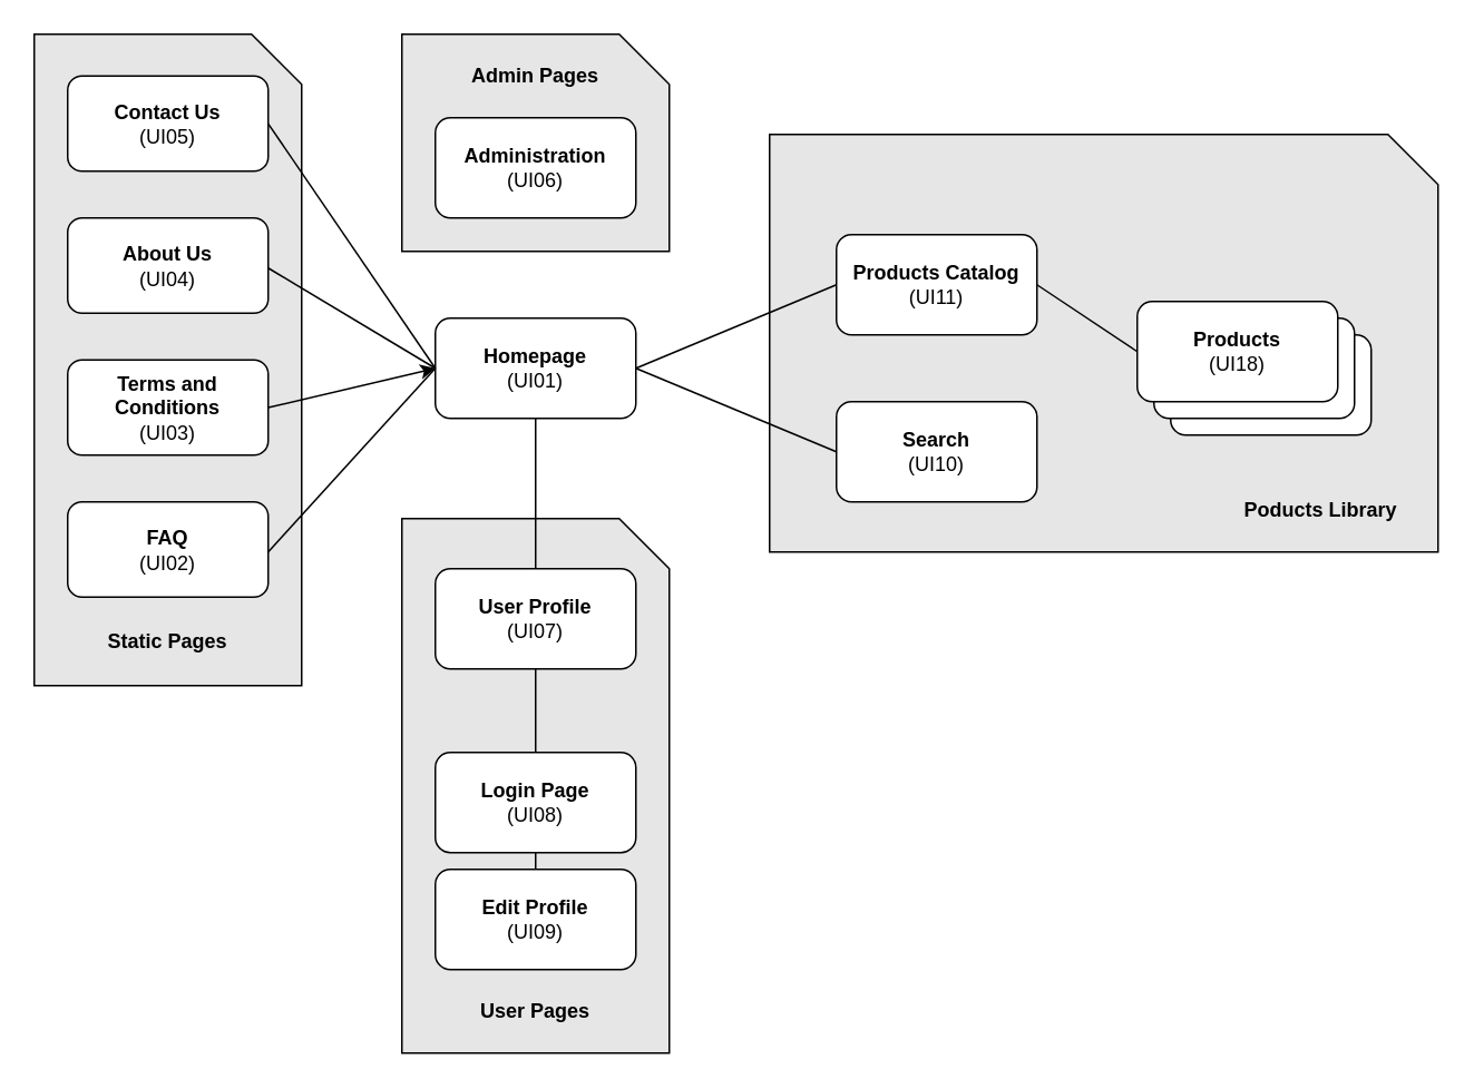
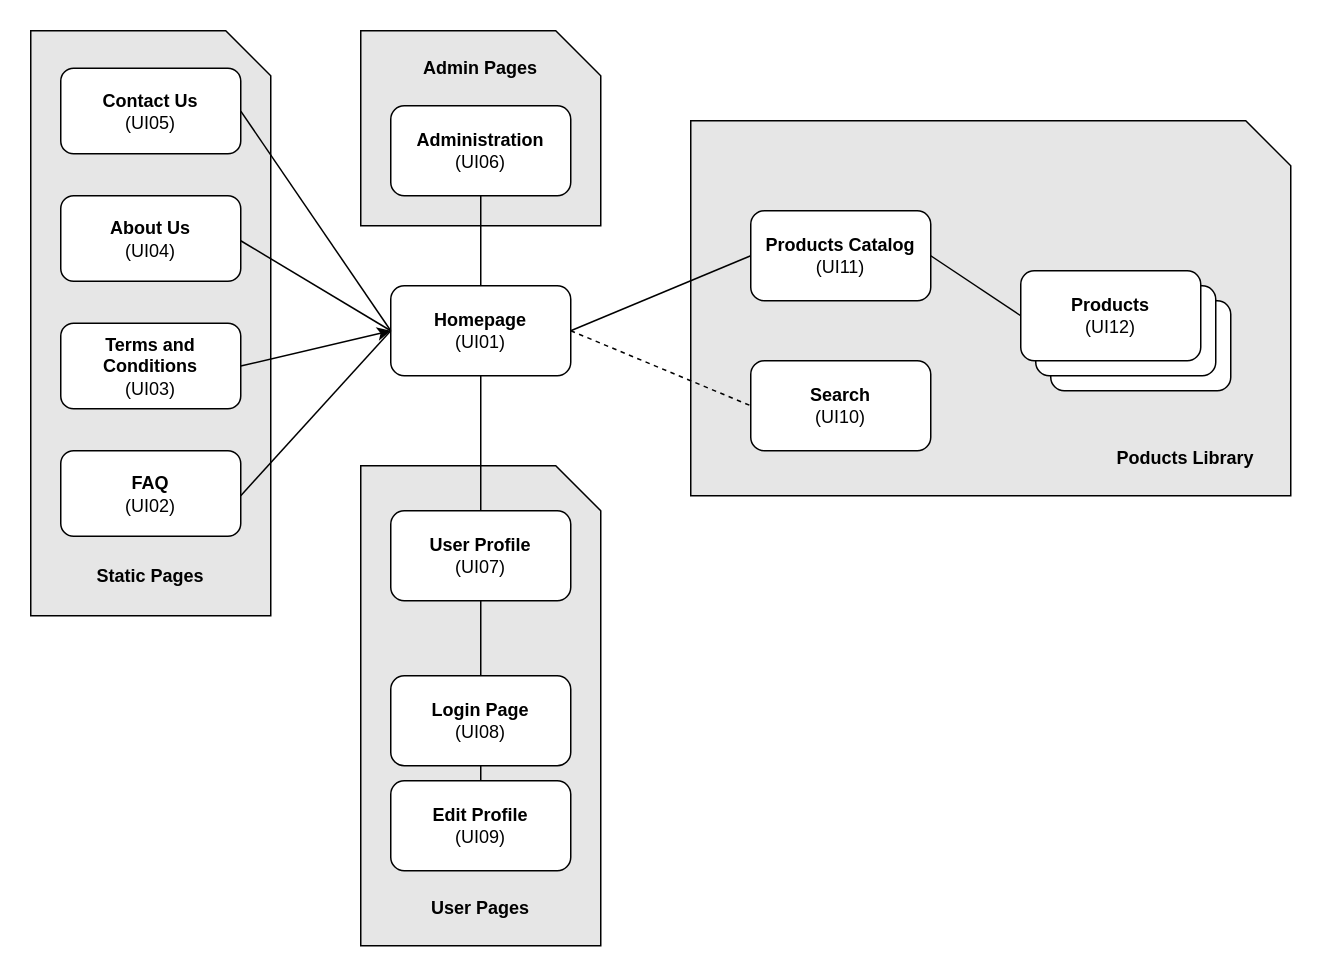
  <mxCell id="0" />
  <mxCell id="1" parent="0" />
  <mxCell id="2" value="" style="group" parent="1" vertex="1" connectable="0"><mxGeometry x="20" y="20" width="160" height="390" as="geometry" /></mxCell>
  <mxCell id="3" value="" style="shape=card;whiteSpace=wrap;html=1;verticalAlign=middle;fillColor=#E6E6E6;flipH=1;" parent="2" vertex="1"><mxGeometry width="160" height="390" as="geometry" /></mxCell>
  <mxCell id="4" value="" style="group" parent="2" vertex="1" connectable="0"><mxGeometry x="20" y="25.004" width="120" height="318.048" as="geometry" /></mxCell>
  <mxCell id="5" value="" style="rounded=1;whiteSpace=wrap;html=1;fontColor=#000000;fillColor=#FFFFFF;" parent="4" vertex="1"><mxGeometry width="120" height="57.073" as="geometry" /></mxCell>
  <mxCell id="6" value="&lt;div&gt;&lt;b&gt;Contact Us&lt;/b&gt;&lt;/div&gt;&lt;div&gt;(UI05)&lt;b&gt;&lt;br&gt;&lt;/b&gt;&lt;/div&gt;" style="text;html=1;strokeColor=none;fillColor=none;align=center;verticalAlign=middle;whiteSpace=wrap;rounded=0;fontColor=#000000;" parent="4" vertex="1"><mxGeometry x="25" y="14.268" width="70" height="28.537" as="geometry" /></mxCell>
  <mxCell id="7" value="&lt;b&gt;Static Pages&lt;/b&gt;" style="text;html=1;strokeColor=none;fillColor=none;align=center;verticalAlign=middle;whiteSpace=wrap;rounded=0;container=1;" parent="2" vertex="1"><mxGeometry x="40" y="349.997" width="80" height="28.537" as="geometry" /></mxCell>
  <mxCell id="8" value="&lt;div&gt;&lt;b&gt;Terms and Conditions&lt;br&gt;&lt;/b&gt;&lt;/div&gt;&lt;div&gt;(UI03)&lt;b&gt;&lt;br&gt;&lt;/b&gt;&lt;/div&gt;" style="rounded=1;whiteSpace=wrap;html=1;fontColor=#000000;fillColor=#FFFFFF;" parent="2" vertex="1"><mxGeometry x="20" y="194.996" width="120" height="57.073" as="geometry" /></mxCell>
  <mxCell id="9" value="&lt;div&gt;&lt;b&gt;About Us&lt;/b&gt;&lt;/div&gt;&lt;div&gt;(UI04)&lt;b&gt;&lt;br&gt;&lt;/b&gt;&lt;/div&gt;" style="rounded=1;whiteSpace=wrap;html=1;fontColor=#000000;fillColor=#FFFFFF;" parent="2" vertex="1"><mxGeometry x="20" y="110.002" width="120" height="57.073" as="geometry" /></mxCell>
  <mxCell id="10" value="&lt;div&gt;&lt;b&gt;FAQ&lt;br&gt;&lt;/b&gt;&lt;/div&gt;&lt;div&gt;(UI02)&lt;b&gt;&lt;br&gt;&lt;/b&gt;&lt;/div&gt;" style="rounded=1;whiteSpace=wrap;html=1;fontColor=#000000;fillColor=#FFFFFF;" parent="2" vertex="1"><mxGeometry x="20" y="279.999" width="120" height="57.073" as="geometry" /></mxCell>
  <mxCell id="11" value="&lt;div&gt;&lt;b&gt;Homepage&lt;/b&gt;&lt;/div&gt;&lt;div&gt;(UI01)&lt;b&gt;&lt;br&gt;&lt;/b&gt;&lt;/div&gt;" style="rounded=1;whiteSpace=wrap;html=1;fontColor=#000000;fillColor=#FFFFFF;" parent="1" vertex="1"><mxGeometry x="260" y="190" width="120" height="60" as="geometry" /></mxCell>
  <mxCell id="12" value="" style="group" parent="1" vertex="1" connectable="0"><mxGeometry x="240" y="20" width="160" height="130" as="geometry" /></mxCell>
  <mxCell id="13" value="" style="shape=card;whiteSpace=wrap;html=1;fontColor=#000000;fillColor=#E6E6E6;flipH=1;" parent="12" vertex="1"><mxGeometry width="160" height="130" as="geometry" /></mxCell>
  <mxCell id="14" value="&lt;div&gt;&lt;b&gt;Administration&lt;/b&gt;&lt;/div&gt;&lt;div&gt;(UI06)&lt;b&gt;&lt;br&gt;&lt;/b&gt;&lt;/div&gt;" style="rounded=1;whiteSpace=wrap;html=1;fontColor=#000000;fillColor=#FFFFFF;" parent="12" vertex="1"><mxGeometry x="20" y="50" width="120" height="60" as="geometry" /></mxCell>
  <mxCell id="15" value="&lt;b&gt;Admin Pages&lt;/b&gt;" style="text;html=1;strokeColor=none;fillColor=none;align=center;verticalAlign=middle;whiteSpace=wrap;rounded=0;fontColor=#000000;" parent="12" vertex="1"><mxGeometry x="40" y="10" width="80" height="30" as="geometry" /></mxCell>
+ <mxCell id="16" value="" style="endArrow=none;html=1;rounded=0;fontColor=#000000;entryX=0.5;entryY=1;entryDx=0;entryDy=0;exitX=0.5;exitY=0;exitDx=0;exitDy=0;" parent="1" source="11" target="14" edge="1"><mxGeometry width="50" height="50" relative="1" as="geometry"><mxPoint x="230" y="210" as="sourcePoint" /><mxPoint x="280" y="160" as="targetPoint" /></mxGeometry></mxCell>
  <mxCell id="17" value="" style="endArrow=none;html=1;rounded=0;fontColor=#000000;entryX=0;entryY=0.5;entryDx=0;entryDy=0;exitX=1;exitY=0.5;exitDx=0;exitDy=0;" parent="1" source="5" target="11" edge="1"><mxGeometry width="50" height="50" relative="1" as="geometry"><mxPoint x="230" y="210" as="sourcePoint" /><mxPoint x="280" y="160" as="targetPoint" /></mxGeometry></mxCell>
  <mxCell id="18" value="" style="endArrow=none;html=1;rounded=0;fontColor=#000000;entryX=0;entryY=0.5;entryDx=0;entryDy=0;" parent="1" target="11" edge="1"><mxGeometry width="50" height="50" relative="1" as="geometry"><mxPoint x="160" y="160" as="sourcePoint" /><mxPoint x="280" y="160" as="targetPoint" /></mxGeometry></mxCell>
  <mxCell id="19" value="" style="endArrow=classic;html=1;rounded=0;fontColor=#000000;exitX=1;exitY=0.5;exitDx=0;exitDy=0;entryX=0;entryY=0.5;entryDx=0;entryDy=0;" parent="1" source="8" target="11" edge="1"><mxGeometry width="50" height="50" relative="1" as="geometry"><mxPoint x="230" y="210" as="sourcePoint" /><mxPoint x="280" y="160" as="targetPoint" /></mxGeometry></mxCell>
  <mxCell id="20" value="" style="endArrow=none;html=1;rounded=0;fontColor=#000000;entryX=0;entryY=0.5;entryDx=0;entryDy=0;" parent="1" target="11" edge="1"><mxGeometry width="50" height="50" relative="1" as="geometry"><mxPoint x="160" y="330" as="sourcePoint" /><mxPoint x="280" y="160" as="targetPoint" /></mxGeometry></mxCell>
  <mxCell id="21" value="" style="shape=card;whiteSpace=wrap;html=1;flipH=1;fillColor=#E6E6E6;" parent="1" vertex="1"><mxGeometry x="240" y="310" width="160" height="320" as="geometry" /></mxCell>
  <mxCell id="22" value="&lt;div&gt;&lt;b&gt;User Profile&lt;/b&gt;&lt;/div&gt;&lt;div&gt;(UI07)&lt;b&gt;&lt;br&gt;&lt;/b&gt;&lt;/div&gt;" style="rounded=1;whiteSpace=wrap;html=1;fillColor=#FFFFFF;" parent="1" vertex="1"><mxGeometry x="260" y="340" width="120" height="60" as="geometry" /></mxCell>
  <mxCell id="23" value="&lt;b&gt;User Pages&lt;/b&gt;" style="text;html=1;strokeColor=none;fillColor=none;align=center;verticalAlign=middle;whiteSpace=wrap;rounded=0;" parent="1" vertex="1"><mxGeometry x="285" y="590" width="70" height="30" as="geometry" /></mxCell>
  <mxCell id="24" value="&lt;div&gt;&lt;b&gt;Login Page&lt;/b&gt;&lt;/div&gt;&lt;div&gt;(UI08)&lt;b&gt;&lt;br&gt;&lt;/b&gt;&lt;/div&gt;" style="rounded=1;whiteSpace=wrap;html=1;" parent="1" vertex="1"><mxGeometry x="260" y="450" width="120" height="60" as="geometry" /></mxCell>
  <mxCell id="25" value="&lt;div&gt;&lt;b&gt;Edit Profile&lt;/b&gt;&lt;/div&gt;&lt;div&gt;(UI09)&lt;b&gt;&lt;br&gt;&lt;/b&gt;&lt;/div&gt;" style="rounded=1;whiteSpace=wrap;html=1;" parent="1" vertex="1"><mxGeometry x="260" y="520" width="120" height="60" as="geometry" /></mxCell>
  <mxCell id="26" value="" style="endArrow=none;html=1;rounded=0;entryX=0.5;entryY=1;entryDx=0;entryDy=0;exitX=0.5;exitY=0;exitDx=0;exitDy=0;" parent="1" source="22" target="11" edge="1"><mxGeometry width="50" height="50" relative="1" as="geometry"><mxPoint x="230" y="310" as="sourcePoint" /><mxPoint x="280" y="260" as="targetPoint" /></mxGeometry></mxCell>
  <mxCell id="27" value="" style="endArrow=none;html=1;rounded=0;entryX=0.5;entryY=1;entryDx=0;entryDy=0;exitX=0.5;exitY=0;exitDx=0;exitDy=0;" parent="1" source="24" target="22" edge="1"><mxGeometry width="50" height="50" relative="1" as="geometry"><mxPoint x="330" y="420" as="sourcePoint" /><mxPoint x="280" y="260" as="targetPoint" /></mxGeometry></mxCell>
  <mxCell id="28" value="" style="endArrow=none;html=1;rounded=0;exitX=0.5;exitY=0;exitDx=0;exitDy=0;entryX=0.5;entryY=1;entryDx=0;entryDy=0;" parent="1" source="25" target="24" edge="1"><mxGeometry width="50" height="50" relative="1" as="geometry"><mxPoint x="230" y="310" as="sourcePoint" /><mxPoint x="280" y="260" as="targetPoint" /></mxGeometry></mxCell>
  <mxCell id="29" value="" style="group" parent="1" vertex="1" connectable="0"><mxGeometry x="460" y="80" width="400" height="250" as="geometry" /></mxCell>
  <mxCell id="30" value="" style="shape=card;whiteSpace=wrap;html=1;flipH=1;fillColor=#E6E6E6;" parent="29" vertex="1"><mxGeometry width="400" height="250" as="geometry" /></mxCell>
  <mxCell id="31" value="&lt;b&gt;Poducts Library&lt;/b&gt;" style="text;html=1;strokeColor=none;fillColor=none;align=center;verticalAlign=middle;whiteSpace=wrap;rounded=0;" parent="29" vertex="1"><mxGeometry x="270" y="210" width="120" height="30" as="geometry" /></mxCell>
  <mxCell id="32" value="&lt;div&gt;&lt;b&gt;Search&lt;/b&gt;&lt;/div&gt;&lt;div&gt;(UI10)&lt;br&gt;&lt;/div&gt;" style="rounded=1;whiteSpace=wrap;html=1;fillColor=#FFFFFF;" parent="29" vertex="1"><mxGeometry x="40" y="160" width="120" height="60" as="geometry" /></mxCell>
  <mxCell id="33" value="&lt;div&gt;&lt;b&gt;Products Catalog&lt;/b&gt;&lt;/div&gt;&lt;div&gt;(UI11)&lt;br&gt;&lt;/div&gt;" style="rounded=1;whiteSpace=wrap;html=1;fillColor=#FFFFFF;" parent="29" vertex="1"><mxGeometry x="40" y="60" width="120" height="60" as="geometry" /></mxCell>
  <mxCell id="34" value="" style="group" parent="29" vertex="1" connectable="0"><mxGeometry x="220" y="100" width="140" height="80" as="geometry" /></mxCell>
  <mxCell id="35" value="" style="rounded=1;whiteSpace=wrap;html=1;fillColor=#FFFFFF;" parent="34" vertex="1"><mxGeometry x="20" y="20" width="120" height="60" as="geometry" /></mxCell>
  <mxCell id="36" value="" style="rounded=1;whiteSpace=wrap;html=1;fillColor=#FFFFFF;" parent="34" vertex="1"><mxGeometry x="10" y="10" width="120" height="60" as="geometry" /></mxCell>
- <mxCell id="37" value="&lt;div&gt;&lt;b&gt;Products &lt;br&gt;&lt;/b&gt;&lt;/div&gt;&lt;div&gt;(UI18)&lt;br&gt;&lt;/div&gt;" style="rounded=1;whiteSpace=wrap;html=1;fillColor=#FFFFFF;" parent="34" vertex="1"><mxGeometry width="120" height="60" as="geometry" /></mxCell>
+ <mxCell id="37" value="&lt;div&gt;&lt;b&gt;Products &lt;br&gt;&lt;/b&gt;&lt;/div&gt;&lt;div&gt;(UI12)&lt;br&gt;&lt;/div&gt;" style="rounded=1;whiteSpace=wrap;html=1;fillColor=#FFFFFF;" parent="34" vertex="1"><mxGeometry width="120" height="60" as="geometry" /></mxCell>
  <mxCell id="38" value="" style="endArrow=none;html=1;rounded=0;entryX=0;entryY=0.5;entryDx=0;entryDy=0;exitX=1;exitY=0.5;exitDx=0;exitDy=0;" parent="29" source="33" target="37" edge="1"><mxGeometry width="50" height="50" relative="1" as="geometry"><mxPoint x="160" y="190" as="sourcePoint" /><mxPoint x="210" y="140" as="targetPoint" /></mxGeometry></mxCell>
  <mxCell id="39" value="" style="endArrow=none;html=1;rounded=0;entryX=0;entryY=0.5;entryDx=0;entryDy=0;" parent="1" target="33" edge="1"><mxGeometry width="50" height="50" relative="1" as="geometry"><mxPoint x="380" y="220" as="sourcePoint" /><mxPoint x="430" y="170" as="targetPoint" /></mxGeometry></mxCell>
- <mxCell id="40" value="" style="endArrow=none;html=1;rounded=0;exitX=1;exitY=0.5;exitDx=0;exitDy=0;entryX=0;entryY=0.5;entryDx=0;entryDy=0;" parent="1" source="11" target="32" edge="1"><mxGeometry width="50" height="50" relative="1" as="geometry"><mxPoint x="390" y="270" as="sourcePoint" /><mxPoint x="440" y="220" as="targetPoint" /></mxGeometry></mxCell>
+ <mxCell id="40" value="" style="endArrow=none;html=1;rounded=0;exitX=1;exitY=0.5;exitDx=0;exitDy=0;entryX=0;entryY=0.5;entryDx=0;entryDy=0;dashed=1;" parent="1" source="11" target="32" edge="1"><mxGeometry width="50" height="50" relative="1" as="geometry"><mxPoint x="390" y="270" as="sourcePoint" /><mxPoint x="440" y="220" as="targetPoint" /></mxGeometry></mxCell>
